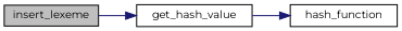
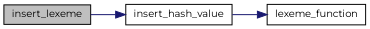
  digraph {
    fontname=Montserrat
    rankdir=LR
    node [color=black fillcolor=white fontname=Montserrat fontsize=10 shape=record style=filled]
    edge [color=midnightblue fontname=Montserrat fontsize=10 labelfontname=Helvetica labelfontsize=10 style=solid]
    n1 [fillcolor=grey75 fontcolor=black height=0.2 label=insert_lexeme width=0.4]
-   n2 [height=0.2 label=get_hash_value width=0.4]
-   n3 [height=0.2 label=hash_function width=0.4]
+   n2 [height=0.2 label=insert_hash_value width=0.4]
+   n3 [height=0.2 label=lexeme_function width=0.4]
    n1 -> n2
    n2 -> n3
  }
